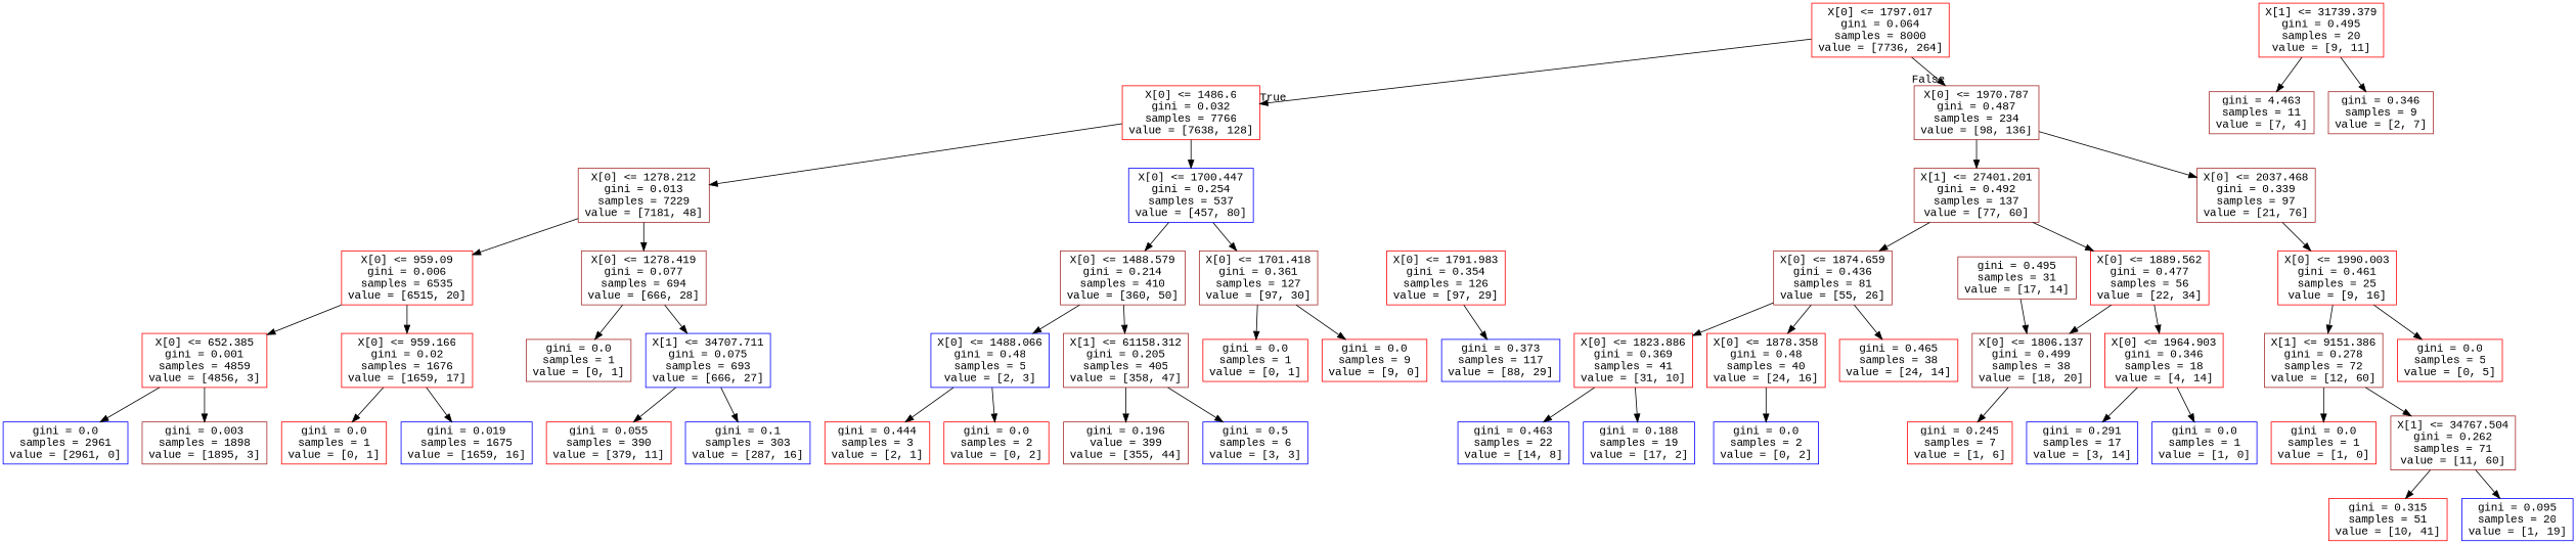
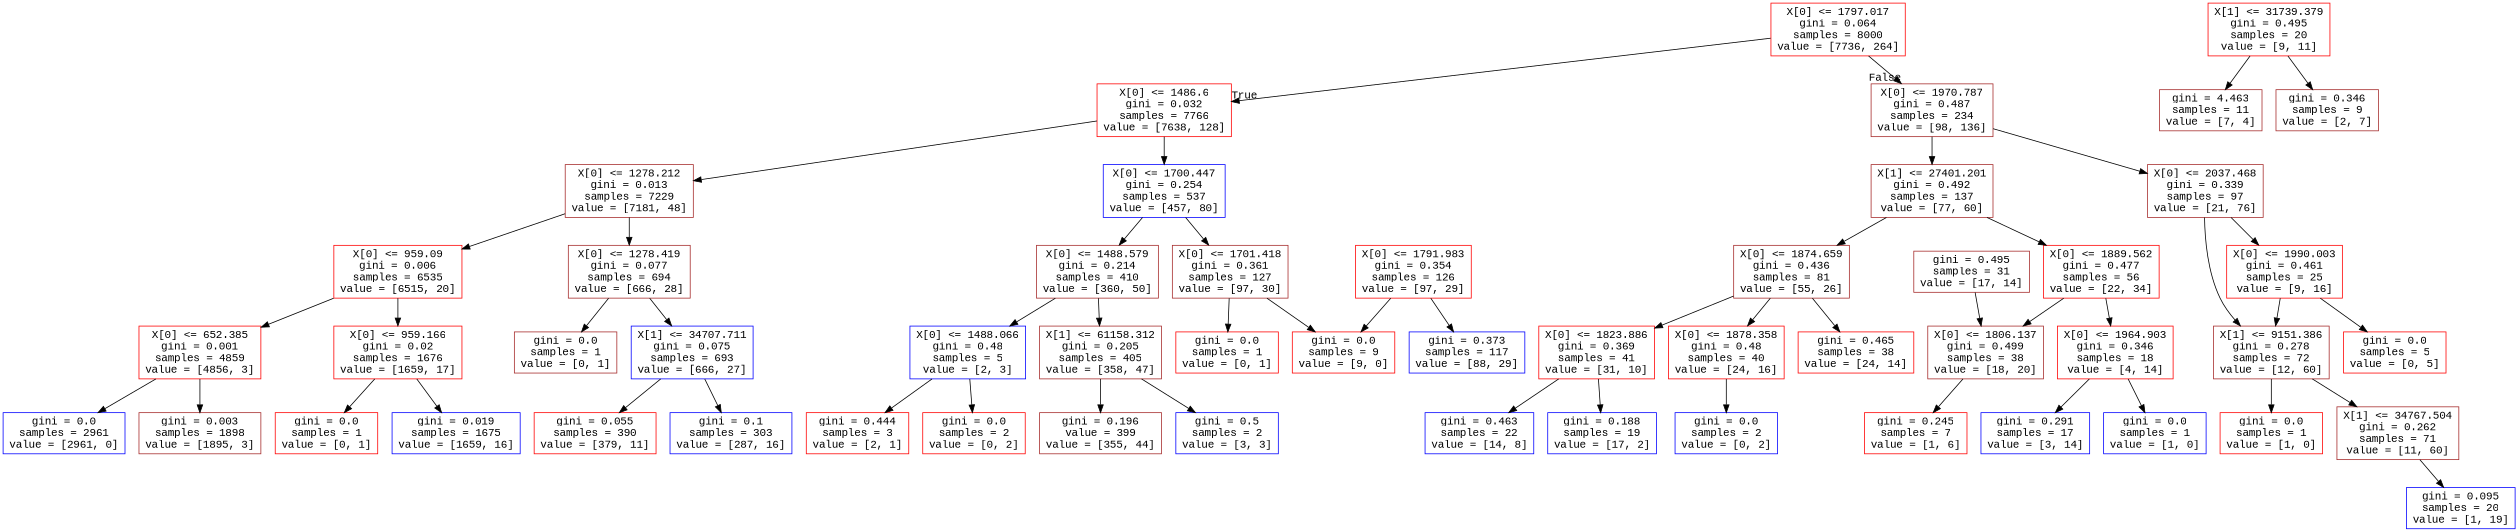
  digraph {
    fontname="Liberation Mono"
    node [color=red fontname="Liberation Mono" shape=box]
    edge [fontname="Liberation Mono"]
    n1 [label="X[0] <= 1797.017\ngini = 0.064\nsamples = 8000\nvalue = [7736, 264]"]
    n2 [label="X[0] <= 1486.6\ngini = 0.032\nsamples = 7766\nvalue = [7638, 128]"]
    n3 [color=brown label="X[0] <= 1970.787\ngini = 0.487\nsamples = 234\nvalue = [98, 136]"]
    n4 [color=brown label="X[0] <= 1278.212\ngini = 0.013\nsamples = 7229\nvalue = [7181, 48]"]
    n5 [color=blue label="X[0] <= 1700.447\ngini = 0.254\nsamples = 537\nvalue = [457, 80]"]
    n6 [color=brown label="X[1] <= 27401.201\ngini = 0.492\nsamples = 137\nvalue = [77, 60]"]
    n7 [color=brown label="X[0] <= 2037.468\ngini = 0.339\nsamples = 97\nvalue = [21, 76]"]
    n8 [label="X[0] <= 959.09\ngini = 0.006\nsamples = 6535\nvalue = [6515, 20]"]
    n9 [color=brown label="X[0] <= 1278.419\ngini = 0.077\nsamples = 694\nvalue = [666, 28]"]
    n10 [color=brown label="X[0] <= 1488.579\ngini = 0.214\nsamples = 410\nvalue = [360, 50]"]
    n11 [color=brown label="X[0] <= 1701.418\ngini = 0.361\nsamples = 127\nvalue = [97, 30]"]
    n12 [label="X[0] <= 652.385\ngini = 0.001\nsamples = 4859\nvalue = [4856, 3]"]
    n13 [label="X[0] <= 959.166\ngini = 0.02\nsamples = 1676\nvalue = [1659, 17]"]
    n14 [color=brown label="gini = 0.0\nsamples = 1\nvalue = [0, 1]"]
    n15 [color=blue label="X[1] <= 34707.711\ngini = 0.075\nsamples = 693\nvalue = [666, 27]"]
    n16 [color=blue label="gini = 0.0\nsamples = 2961\nvalue = [2961, 0]"]
    n17 [color=brown label="gini = 0.003\nsamples = 1898\nvalue = [1895, 3]"]
    n18 [label="gini = 0.0\nsamples = 1\nvalue = [0, 1]"]
    n19 [color=blue label="gini = 0.019\nsamples = 1675\nvalue = [1659, 16]"]
    n20 [label="gini = 0.055\nsamples = 390\nvalue = [379, 11]"]
    n21 [color=blue label="gini = 0.1\nsamples = 303\nvalue = [287, 16]"]
    n22 [color=blue label="X[0] <= 1488.066\ngini = 0.48\nsamples = 5\nvalue = [2, 3]"]
    n23 [color=brown label="X[1] <= 61158.312\ngini = 0.205\nsamples = 405\nvalue = [358, 47]"]
    n24 [label="gini = 0.0\nsamples = 1\nvalue = [0, 1]"]
    n25 [label="gini = 0.0\nsamples = 9\nvalue = [9, 0]"]
    n26 [label="gini = 0.444\nsamples = 3\nvalue = [2, 1]"]
    n27 [label="gini = 0.0\nsamples = 2\nvalue = [0, 2]"]
    n28 [color=brown label="gini = 0.196\nvalue = 399\nvalue = [355, 44]"]
-   n29 [color=blue label="gini = 0.5\nsamples = 6\nvalue = [3, 3]"]
+   n29 [color=blue label="gini = 0.5\nsamples = 2\nvalue = [3, 3]"]
    n30 [label="X[0] <= 1791.983\ngini = 0.354\nsamples = 126\nvalue = [97, 29]"]
    n31 [color=blue label="gini = 0.373\nsamples = 117\nvalue = [88, 29]"]
    n32 [color=brown label="X[0] <= 1874.659\ngini = 0.436\nsamples = 81\nvalue = [55, 26]"]
    n33 [label="X[0] <= 1889.562\ngini = 0.477\nsamples = 56\nvalue = [22, 34]"]
    n34 [label="X[0] <= 1990.003\ngini = 0.461\nsamples = 25\nvalue = [9, 16]"]
    n35 [color=brown label="X[1] <= 9151.386\ngini = 0.278\nsamples = 72\nvalue = [12, 60]"]
    n36 [label="X[0] <= 1823.886\ngini = 0.369\nsamples = 41\nvalue = [31, 10]"]
    n37 [label="X[0] <= 1878.358\ngini = 0.48\nsamples = 40\nvalue = [24, 16]"]
    n38 [label="gini = 0.465\nsamples = 38\nvalue = [24, 14]"]
    n39 [color=brown label="X[0] <= 1806.137\ngini = 0.499\nsamples = 38\nvalue = [18, 20]"]
    n40 [label="X[0] <= 1964.903\ngini = 0.346\nsamples = 18\nvalue = [4, 14]"]
    n41 [color=blue label="gini = 0.463\nsamples = 22\nvalue = [14, 8]"]
    n42 [color=blue label="gini = 0.188\nsamples = 19\nvalue = [17, 2]"]
    n43 [color=blue label="gini = 0.0\nsamples = 2\nvalue = [0, 2]"]
    n44 [label="gini = 0.245\nsamples = 7\nvalue = [1, 6]"]
    n45 [color=blue label="gini = 0.291\nsamples = 17\nvalue = [3, 14]"]
    n46 [color=blue label="gini = 0.0\nsamples = 1\nvalue = [1, 0]"]
    n47 [color=brown label="gini = 0.495\nsamples = 31\nvalue = [17, 14]"]
    n48 [label="gini = 0.0\nsamples = 5\nvalue = [0, 5]"]
    n49 [label="gini = 0.0\nsamples = 1\nvalue = [1, 0]"]
    n50 [color=brown label="X[1] <= 34767.504\ngini = 0.262\nsamples = 71\nvalue = [11, 60]"]
    n51 [label="X[1] <= 31739.379\ngini = 0.495\nsamples = 20\nvalue = [9, 11]"]
    n52 [color=brown label="gini = 4.463\nsamples = 11\nvalue = [7, 4]"]
    n53 [color=brown label="gini = 0.346\nsamples = 9\nvalue = [2, 7]"]
-   n54 [label="gini = 0.315\nsamples = 51\nvalue = [10, 41]"]
    n55 [color=blue label="gini = 0.095\nsamples = 20\nvalue = [1, 19]"]
    n1 -> n2 [headlabel=True labelangle=45 labeldistance=2.5]
    n1 -> n3 [headlabel=False labelangle=-45 labeldistance=2.5]
    n2 -> n4
    n2 -> n5
    n3 -> n6
    n3 -> n7
    n4 -> n8
    n4 -> n9
    n5 -> n10
    n5 -> n11
    n6 -> n32
    n6 -> n33
    n7 -> n34
+   n7 -> n35
    n8 -> n12
    n8 -> n13
    n9 -> n14
    n9 -> n15
    n10 -> n22
    n10 -> n23
    n11 -> n24
    n11 -> n25
    n12 -> n16
    n12 -> n17
    n13 -> n18
    n13 -> n19
    n15 -> n20
    n15 -> n21
    n22 -> n26
    n22 -> n27
    n23 -> n28
    n23 -> n29
+   n30 -> n25
    n30 -> n31
    n32 -> n36
    n32 -> n37
    n32 -> n38
    n33 -> n39
    n33 -> n40
    n34 -> n35
    n34 -> n48
    n35 -> n49
    n35 -> n50
    n36 -> n41
    n36 -> n42
    n37 -> n43
    n39 -> n44
    n40 -> n45
    n40 -> n46
    n47 -> n39
-   n50 -> n54
    n50 -> n55
    n51 -> n52
    n51 -> n53
  }
